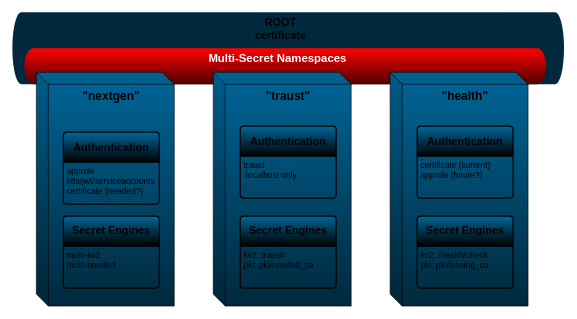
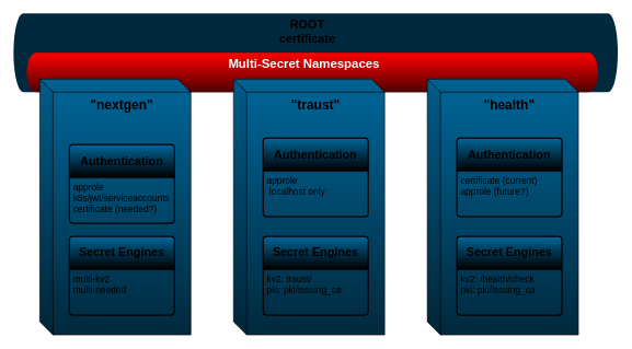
  <mxCell id="0" />
  <mxCell id="1" parent="0" />
  <mxCell id="2" value="&lt;font style=&quot;font-size: 18px;&quot;&gt;&lt;b&gt;ROOT&lt;br&gt;certificate&lt;/b&gt;&lt;/font&gt;" style="shape=cylinder3;whiteSpace=wrap;html=1;boundedLbl=1;backgroundOutline=1;size=15;fillColor=#00293D;fillStyle=auto;shadow=0;gradientColor=none;gradientDirection=north;horizontal=1;verticalAlign=top;direction=south;strokeColor=none;" vertex="1" parent="1"><mxGeometry x="20" y="20" width="920" height="120" as="geometry" /></mxCell>
  <mxCell id="3" value="&lt;font size=&quot;1&quot;&gt;&lt;b style=&quot;font-size: 19px;&quot;&gt;Multi-Secret Namespaces&lt;/b&gt;&lt;/font&gt;" style="shape=cylinder3;whiteSpace=wrap;html=1;boundedLbl=1;backgroundOutline=1;size=15;direction=south;fillColor=#FF0000;fontColor=#FFFFFF;strokeColor=none;gradientColor=#4F0000;gradientDirection=east;verticalAlign=top;" vertex="1" parent="1"><mxGeometry x="40" y="80" width="870" height="60" as="geometry" /></mxCell>
  <mxCell id="4" value="" style="group" vertex="1" connectable="0" parent="1"><mxGeometry x="60" y="120" width="230" height="390" as="geometry" /></mxCell>
  <mxCell id="5" value="&lt;font style=&quot;font-size: 20px;&quot;&gt;&lt;b&gt;&quot;nextgen&quot;&lt;/b&gt;&lt;br&gt;&lt;/font&gt;" style="shape=cube;whiteSpace=wrap;html=1;boundedLbl=1;backgroundOutline=1;darkOpacity=0.05;darkOpacity2=0.1;fillColor=#006699;gradientColor=#00293D;gradientDirection=south;shadow=0;verticalAlign=top;" vertex="1" parent="4"><mxGeometry width="230" height="390" as="geometry" /></mxCell>
  <mxCell id="6" value="&lt;font style=&quot;font-size: 18px;&quot;&gt;Authentication&lt;br&gt;&lt;/font&gt;" style="swimlane;childLayout=stackLayout;horizontal=1;startSize=50;horizontalStack=0;rounded=1;fontSize=14;fontStyle=1;strokeWidth=2;resizeParent=0;resizeLast=1;shadow=0;dashed=0;align=center;arcSize=4;whiteSpace=wrap;html=1;fillColor=#006699;swimlaneFillColor=none;strokeColor=default;gradientColor=default;gradientDirection=south;verticalAlign=middle;fontColor=#000000;" vertex="1" parent="4"><mxGeometry x="45" y="100" width="160" height="120" as="geometry" /></mxCell>
  <mxCell id="7" value="&lt;font style=&quot;font-size: 14px;&quot;&gt;approle&lt;br&gt;k8s/jwt/serviceaccounts&lt;br&gt;certificate (needed?)&lt;/font&gt;" style="align=left;strokeColor=none;fillColor=none;spacingLeft=4;fontSize=12;verticalAlign=top;resizable=0;rotatable=0;part=1;html=1;" vertex="1" parent="6"><mxGeometry y="50" width="160" height="70" as="geometry" /></mxCell>
  <mxCell id="8" value="&lt;font style=&quot;font-size: 18px;&quot;&gt;Secret Engines&lt;/font&gt;" style="swimlane;childLayout=stackLayout;horizontal=1;startSize=50;horizontalStack=0;rounded=1;fontSize=14;fontStyle=1;strokeWidth=2;resizeParent=0;resizeLast=1;shadow=0;dashed=0;align=center;arcSize=4;whiteSpace=wrap;html=1;fillColor=#006699;swimlaneFillColor=none;strokeColor=default;gradientColor=default;gradientDirection=south;verticalAlign=middle;fontColor=#000000;" vertex="1" parent="4"><mxGeometry x="45" y="240" width="160" height="120" as="geometry"><mxRectangle x="800" y="568" width="180" height="50" as="alternateBounds" /></mxGeometry></mxCell>
  <mxCell id="9" value="&lt;font style=&quot;font-size: 14px;&quot;&gt;multi-kv2&lt;br&gt;multi-needed&lt;/font&gt;" style="align=left;strokeColor=none;fillColor=none;spacingLeft=4;fontSize=12;verticalAlign=top;resizable=0;rotatable=0;part=1;html=1;" vertex="1" parent="8"><mxGeometry y="50" width="160" height="70" as="geometry" /></mxCell>
  <mxCell id="10" value="" style="group" vertex="1" connectable="0" parent="1"><mxGeometry x="355" y="120" width="230" height="390" as="geometry" /></mxCell>
  <mxCell id="11" value="&lt;font style=&quot;font-size: 20px;&quot;&gt;&lt;b&gt;&quot;traust&quot;&lt;/b&gt;&lt;br&gt;&lt;/font&gt;" style="shape=cube;whiteSpace=wrap;html=1;boundedLbl=1;backgroundOutline=1;darkOpacity=0.05;darkOpacity2=0.1;fillColor=#006699;gradientColor=#00293D;gradientDirection=south;shadow=0;verticalAlign=top;" vertex="1" parent="10"><mxGeometry width="230" height="390" as="geometry" /></mxCell>
  <mxCell id="12" value="&lt;font style=&quot;font-size: 18px;&quot;&gt;Authentication&lt;/font&gt;" style="swimlane;childLayout=stackLayout;horizontal=1;startSize=50;horizontalStack=0;rounded=1;fontSize=14;fontStyle=1;strokeWidth=2;resizeParent=0;resizeLast=1;shadow=0;dashed=0;align=center;arcSize=4;whiteSpace=wrap;html=1;fillColor=#006699;fontColor=#000000;gradientColor=default;" vertex="1" parent="10"><mxGeometry x="45" y="90" width="160" height="120" as="geometry" /></mxCell>
- <mxCell id="13" value="&lt;font style=&quot;font-size: 14px;&quot;&gt;traust&lt;br&gt;&lt;span style=&quot;white-space: pre;&quot;&gt; &lt;/span&gt;localhost only&lt;/font&gt;" style="align=left;strokeColor=none;fillColor=none;spacingLeft=4;fontSize=12;verticalAlign=top;resizable=0;rotatable=0;part=1;html=1;" vertex="1" parent="12"><mxGeometry y="50" width="160" height="70" as="geometry" /></mxCell>
+ <mxCell id="13" value="&lt;font style=&quot;font-size: 14px;&quot;&gt;approle&lt;br&gt;&lt;span style=&quot;white-space: pre;&quot;&gt; &lt;/span&gt;localhost only&lt;/font&gt;" style="align=left;strokeColor=none;fillColor=none;spacingLeft=4;fontSize=12;verticalAlign=top;resizable=0;rotatable=0;part=1;html=1;" vertex="1" parent="12"><mxGeometry y="50" width="160" height="70" as="geometry" /></mxCell>
  <mxCell id="14" value="&lt;font style=&quot;font-size: 18px;&quot;&gt;Secret Engines&lt;/font&gt;" style="swimlane;childLayout=stackLayout;horizontal=1;startSize=50;horizontalStack=0;rounded=1;fontSize=14;fontStyle=1;strokeWidth=2;resizeParent=0;resizeLast=1;shadow=0;dashed=0;align=center;arcSize=4;whiteSpace=wrap;html=1;fillColor=#006699;swimlaneFillColor=none;strokeColor=default;gradientColor=default;gradientDirection=south;verticalAlign=middle;fontColor=#000000;" vertex="1" parent="10"><mxGeometry x="45" y="240" width="160" height="120" as="geometry"><mxRectangle x="800" y="568" width="180" height="50" as="alternateBounds" /></mxGeometry></mxCell>
- <mxCell id="15" value="&lt;font style=&quot;font-size: 14px;&quot;&gt;kv2: traust/&lt;br style=&quot;&quot;&gt;pki: pki/needed_ca&lt;/font&gt;" style="align=left;strokeColor=none;fillColor=none;spacingLeft=4;fontSize=12;verticalAlign=top;resizable=0;rotatable=0;part=1;html=1;" vertex="1" parent="14"><mxGeometry y="50" width="160" height="70" as="geometry" /></mxCell>
+ <mxCell id="15" value="&lt;font style=&quot;font-size: 14px;&quot;&gt;kv2: traust/&lt;br style=&quot;&quot;&gt;pki: pki/issuing_ca&lt;/font&gt;" style="align=left;strokeColor=none;fillColor=none;spacingLeft=4;fontSize=12;verticalAlign=top;resizable=0;rotatable=0;part=1;html=1;" vertex="1" parent="14"><mxGeometry y="50" width="160" height="70" as="geometry" /></mxCell>
  <mxCell id="16" value="" style="group" vertex="1" connectable="0" parent="1"><mxGeometry x="650" y="120" width="230" height="390" as="geometry" /></mxCell>
  <mxCell id="17" value="&lt;font style=&quot;font-size: 20px;&quot;&gt;&lt;b&gt;&quot;health&quot;&lt;/b&gt;&lt;br&gt;&lt;/font&gt;" style="shape=cube;whiteSpace=wrap;html=1;boundedLbl=1;backgroundOutline=1;darkOpacity=0.05;darkOpacity2=0.1;fillColor=#006699;gradientColor=#00293D;gradientDirection=south;shadow=0;verticalAlign=top;" vertex="1" parent="16"><mxGeometry width="230" height="390" as="geometry" /></mxCell>
  <mxCell id="18" value="&lt;font style=&quot;font-size: 18px;&quot;&gt;Authentication&lt;/font&gt;" style="swimlane;childLayout=stackLayout;horizontal=1;startSize=50;horizontalStack=0;rounded=1;fontSize=14;fontStyle=1;strokeWidth=2;resizeParent=0;resizeLast=1;shadow=0;dashed=0;align=center;arcSize=4;whiteSpace=wrap;html=1;fillColor=#006699;fontColor=#000000;gradientColor=default;" vertex="1" parent="16"><mxGeometry x="45" y="90" width="160" height="120" as="geometry" /></mxCell>
  <mxCell id="19" value="&lt;font style=&quot;font-size: 14px;&quot;&gt;certificate (current)&lt;br style=&quot;&quot;&gt;approle (future?)&lt;/font&gt;" style="align=left;strokeColor=none;fillColor=none;spacingLeft=4;fontSize=12;verticalAlign=top;resizable=0;rotatable=0;part=1;html=1;" vertex="1" parent="18"><mxGeometry y="50" width="160" height="70" as="geometry" /></mxCell>
  <mxCell id="20" value="&lt;font style=&quot;font-size: 18px;&quot;&gt;Secret Engines&lt;/font&gt;" style="swimlane;childLayout=stackLayout;horizontal=1;startSize=50;horizontalStack=0;rounded=1;fontSize=14;fontStyle=1;strokeWidth=2;resizeParent=0;resizeLast=1;shadow=0;dashed=0;align=center;arcSize=4;whiteSpace=wrap;html=1;fillColor=#006699;swimlaneFillColor=none;strokeColor=default;gradientColor=default;gradientDirection=south;verticalAlign=middle;fontColor=#000000;" vertex="1" parent="16"><mxGeometry x="45" y="240" width="160" height="120" as="geometry"><mxRectangle x="800" y="568" width="180" height="50" as="alternateBounds" /></mxGeometry></mxCell>
  <mxCell id="21" value="&lt;font style=&quot;font-size: 14px;&quot;&gt;kv2: /health/check&lt;br style=&quot;&quot;&gt;pki: pki/issuing_ca&lt;/font&gt;" style="align=left;strokeColor=none;fillColor=none;spacingLeft=4;fontSize=12;verticalAlign=top;resizable=0;rotatable=0;part=1;html=1;" vertex="1" parent="20"><mxGeometry y="50" width="160" height="70" as="geometry" /></mxCell>
